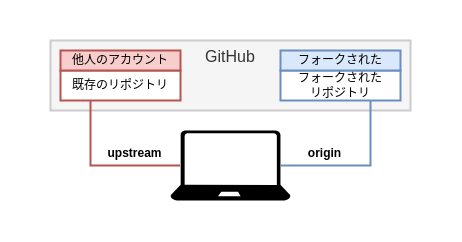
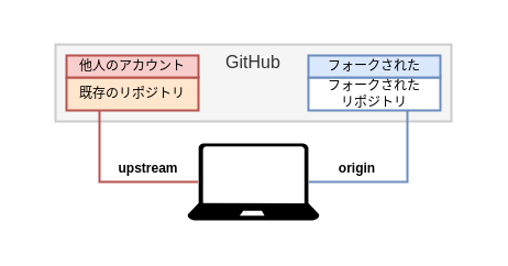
  <mxCell id="0" />
  <mxCell id="1" parent="0" />
  <mxCell id="2" value="" style="rounded=0;whiteSpace=wrap;html=1;labelBackgroundColor=#ffffff;strokeColor=none;strokeWidth=2;fillColor=#ffffff;fontSize=16;fontColor=#000000;" parent="1" vertex="1"><mxGeometry x="20" y="20" width="420" height="200" as="geometry" /></mxCell>
  <mxCell id="3" value="GitHub" style="rounded=0;whiteSpace=wrap;html=1;strokeWidth=2;fontSize=16;fillColor=#f5f5f5;strokeColor=#CCCCCC;fontColor=#333333;verticalAlign=top;" parent="1" vertex="1"><mxGeometry x="50" y="40" width="360" height="70" as="geometry" /></mxCell>
  <mxCell id="4" value="origin" style="edgeStyle=orthogonalEdgeStyle;rounded=0;orthogonalLoop=1;jettySize=auto;html=1;strokeWidth=2;fontSize=12;exitX=0.75;exitY=1;exitDx=0;exitDy=0;entryX=0.92;entryY=0.5;entryDx=0;entryDy=0;entryPerimeter=0;labelPosition=right;verticalLabelPosition=bottom;align=center;verticalAlign=middle;spacingLeft=8;spacingTop=0;fillColor=#dae8fc;strokeColor=#6c8ebf;fontStyle=1;spacingBottom=24;endArrow=none;endFill=0;" parent="1" source="5" target="8" edge="1"><mxGeometry x="0.492" relative="1" as="geometry"><mxPoint x="360" y="170" as="targetPoint" /><Array as="points"><mxPoint x="370" y="165" /></Array><mxPoint as="offset" /></mxGeometry></mxCell>
  <mxCell id="5" value="フォークされた&lt;br&gt;リポジトリ" style="rounded=0;whiteSpace=wrap;html=1;strokeWidth=2;labelPosition=center;verticalLabelPosition=middle;align=center;verticalAlign=middle;horizontal=1;fillColor=#ffffff;strokeColor=#6c8ebf;" parent="1" vertex="1"><mxGeometry x="280" y="70" width="120" height="30" as="geometry" /></mxCell>
- <mxCell id="6" value="既存のリポジトリ" style="rounded=0;whiteSpace=wrap;html=1;strokeWidth=2;labelPosition=center;verticalLabelPosition=middle;align=center;verticalAlign=middle;horizontal=1;fillColor=#ffffff;strokeColor=#b85450;" parent="1" vertex="1"><mxGeometry x="60" y="70" width="120" height="30" as="geometry" /></mxCell>
+ <mxCell id="6" value="既存のリポジトリ" style="rounded=0;whiteSpace=wrap;html=1;strokeWidth=2;labelPosition=center;verticalLabelPosition=middle;align=center;verticalAlign=middle;horizontal=1;fillColor=#ffe6cc;strokeColor=#b85450;" parent="1" vertex="1"><mxGeometry x="60" y="70" width="120" height="30" as="geometry" /></mxCell>
  <mxCell id="7" value="upstream" style="edgeStyle=orthogonalEdgeStyle;rounded=0;orthogonalLoop=1;jettySize=auto;html=1;strokeWidth=2;fontSize=12;labelPosition=center;verticalLabelPosition=top;align=center;verticalAlign=middle;spacingBottom=24;spacingLeft=0;exitX=0.25;exitY=1;exitDx=0;exitDy=0;entryX=0.08;entryY=0.5;entryDx=0;entryDy=0;entryPerimeter=0;fillColor=#f8cecc;strokeColor=#b85450;fontStyle=1;endArrow=none;endFill=0;" parent="1" source="6" target="8" edge="1"><mxGeometry x="0.414" relative="1" as="geometry"><mxPoint x="110" y="150" as="sourcePoint" /><mxPoint x="230" y="250" as="targetPoint" /><Array as="points"><mxPoint x="90" y="165" /></Array><mxPoint as="offset" /></mxGeometry></mxCell>
  <mxCell id="8" value="" style="pointerEvents=1;shadow=0;dashed=0;html=1;strokeColor=none;labelPosition=center;verticalLabelPosition=bottom;verticalAlign=top;align=center;shape=mxgraph.azure.laptop;fillColor=#000000;" parent="1" vertex="1"><mxGeometry x="170" y="130" width="120" height="70" as="geometry" /></mxCell>
  <mxCell id="9" value="他人のアカウント" style="rounded=0;whiteSpace=wrap;html=1;strokeWidth=2;labelPosition=center;verticalLabelPosition=middle;align=center;verticalAlign=middle;horizontal=1;fillColor=#F8CECC;strokeColor=#b85450;" parent="1" vertex="1"><mxGeometry x="60" y="50" width="120" height="20" as="geometry" /></mxCell>
  <mxCell id="10" value="フォークされた" style="rounded=0;whiteSpace=wrap;html=1;strokeWidth=2;labelPosition=center;verticalLabelPosition=middle;align=center;verticalAlign=middle;horizontal=1;fillColor=#dae8fc;strokeColor=#6c8ebf;" parent="1" vertex="1"><mxGeometry x="280" y="50" width="120" height="20" as="geometry" /></mxCell>
